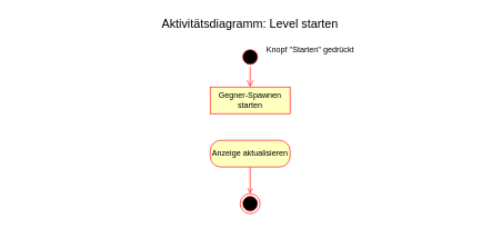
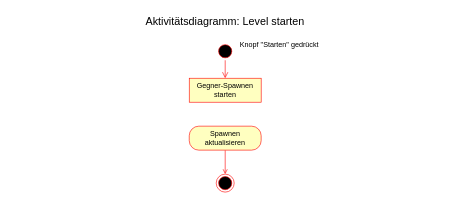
  <mxCell id="0" />
  <mxCell id="1" parent="0" />
  <mxCell id="2" value="" style="ellipse;html=1;shape=startState;fillColor=#000000;strokeColor=#ff0000;" parent="1" vertex="1"><mxGeometry x="360" y="70" width="30" height="30" as="geometry" /></mxCell>
  <mxCell id="3" value="" style="edgeStyle=orthogonalEdgeStyle;html=1;verticalAlign=bottom;endArrow=open;endSize=8;strokeColor=#ff0000;rounded=0;entryX=0.5;entryY=0;entryDx=0;entryDy=0;" parent="1" source="2" target="4" edge="1"><mxGeometry relative="1" as="geometry"><mxPoint x="375" y="170" as="targetPoint" /></mxGeometry></mxCell>
  <mxCell id="4" value="Gegner-Spawnen starten" style="whiteSpace=wrap;html=1;arcSize=40;fontColor=#000000;fillColor=#ffffc0;strokeColor=#ff0000;rounded=0;" parent="1" vertex="1"><mxGeometry x="315" y="130" width="120" height="40" as="geometry" /></mxCell>
  <mxCell id="5" style="edgeStyle=orthogonalEdgeStyle;rounded=0;orthogonalLoop=1;jettySize=auto;html=1;exitX=0.5;exitY=1;exitDx=0;exitDy=0;strokeColor=#FF0000;endArrow=open;endFill=0;entryX=0.5;entryY=0;entryDx=0;entryDy=0;" parent="1" source="6" target="7" edge="1"><mxGeometry relative="1" as="geometry"><mxPoint x="375" y="290" as="targetPoint" /></mxGeometry></mxCell>
- <mxCell id="6" value="Anzeige aktualisieren" style="rounded=1;whiteSpace=wrap;html=1;arcSize=40;fontColor=#000000;fillColor=#ffffc0;strokeColor=#ff0000;" parent="1" vertex="1"><mxGeometry x="315" y="210" width="120" height="40" as="geometry" /></mxCell>
+ <mxCell id="6" value="Spawnen aktualisieren" style="rounded=1;whiteSpace=wrap;html=1;arcSize=40;fontColor=#000000;fillColor=#ffffc0;strokeColor=#ff0000;" parent="1" vertex="1"><mxGeometry x="315" y="210" width="120" height="40" as="geometry" /></mxCell>
  <mxCell id="7" value="" style="ellipse;html=1;shape=endState;fillColor=#000000;strokeColor=#ff0000;" parent="1" vertex="1"><mxGeometry x="360" y="290" width="30" height="30" as="geometry" /></mxCell>
  <mxCell id="8" value="Knopf &quot;Starten&quot; gedrückt" style="text;html=1;align=center;verticalAlign=middle;resizable=0;points=[];autosize=1;strokeColor=none;fillColor=none;" parent="1" vertex="1"><mxGeometry x="390" y="60" width="150" height="30" as="geometry" /></mxCell>
  <mxCell id="9" value="Aktivitätsdiagramm: Level starten" style="text;html=1;strokeColor=none;fillColor=none;align=center;verticalAlign=middle;whiteSpace=wrap;rounded=0;fontSize=18;" vertex="1" parent="1"><mxGeometry x="20" y="20" width="710" height="30" as="geometry" /></mxCell>
